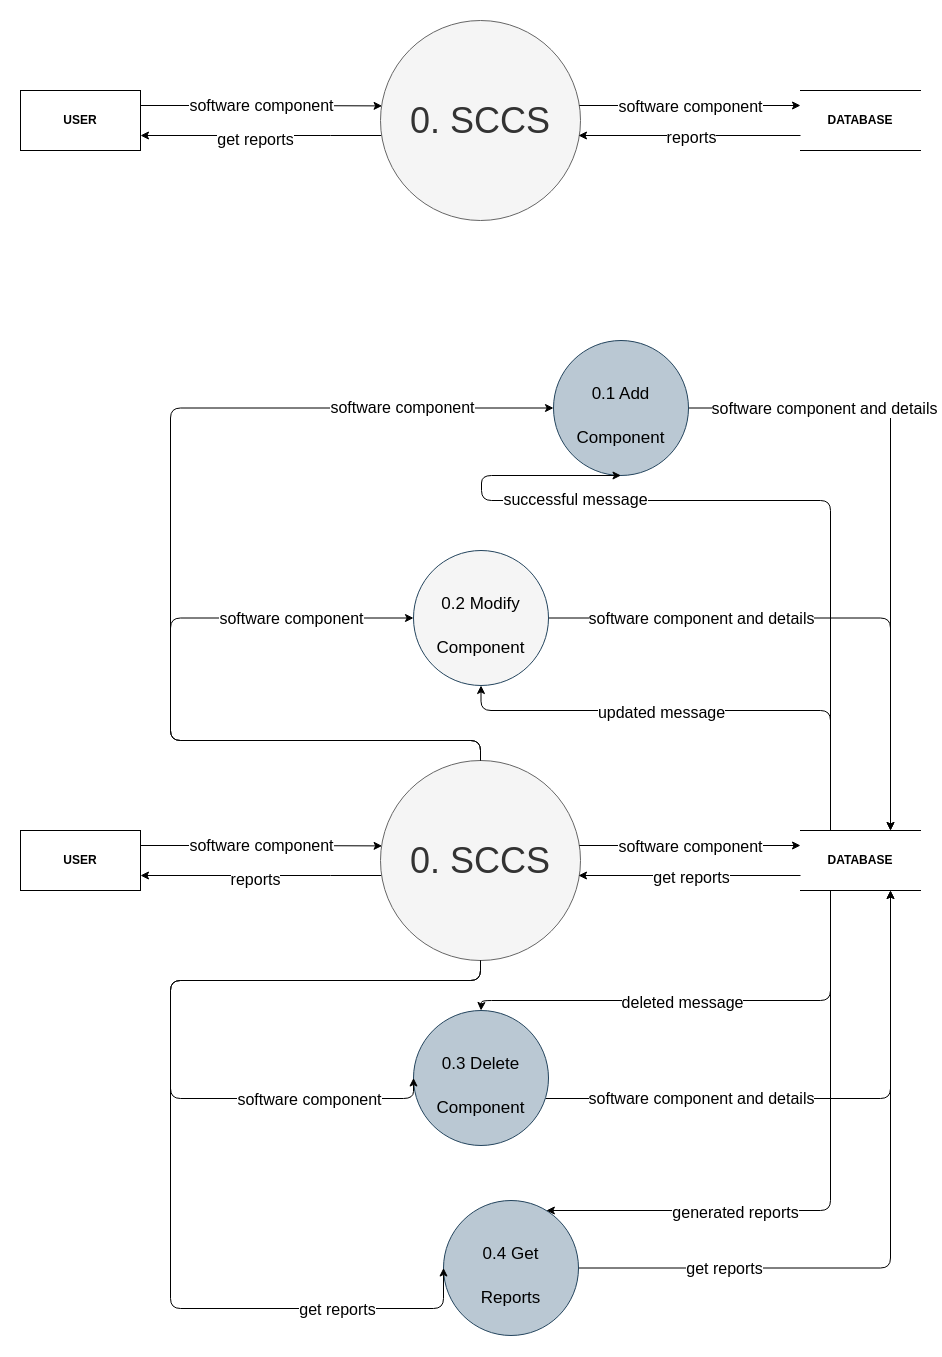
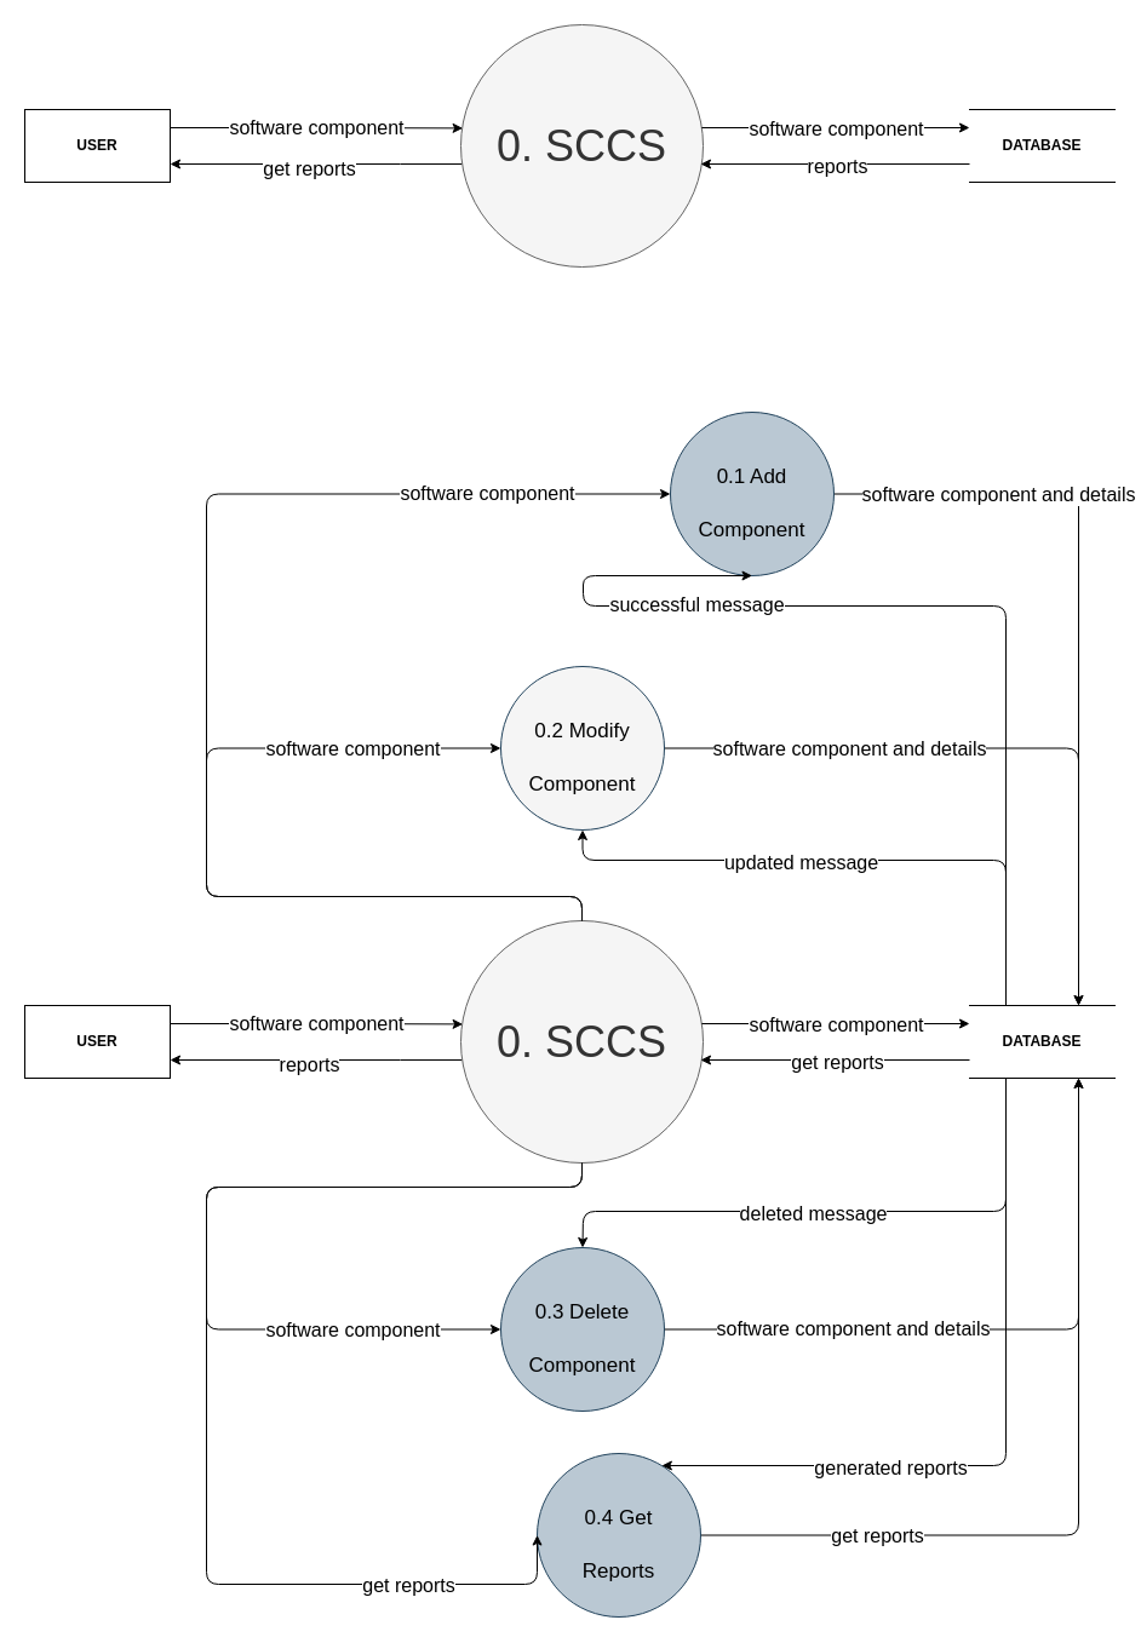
  <mxCell id="0" />
  <mxCell id="1" parent="0" />
  <mxCell id="2" style="edgeStyle=orthogonalEdgeStyle;rounded=1;orthogonalLoop=1;jettySize=auto;html=1;entryX=0.75;entryY=0;entryDx=0;entryDy=0;fontSize=16;" edge="1" parent="1" source="4" target="34"><mxGeometry relative="1" as="geometry"><Array as="points"><mxPoint x="890" y="408" /></Array></mxGeometry></mxCell>
  <mxCell id="3" value="software component and details" style="edgeLabel;html=1;align=center;verticalAlign=middle;resizable=0;points=[];fontSize=16;" vertex="1" connectable="0" parent="2"><mxGeometry x="-0.474" relative="1" as="geometry"><mxPoint x="-29" as="offset" /></mxGeometry></mxCell>
  <mxCell id="4" value="&lt;font style=&quot;font-size: 17px&quot;&gt;0.1 Add Component&lt;/font&gt;" style="ellipse;whiteSpace=wrap;html=1;aspect=fixed;fontSize=36;fillColor=#bac8d3;strokeColor=#23445d;" vertex="1" parent="1"><mxGeometry x="553" y="340" width="135" height="135" as="geometry" /></mxCell>
  <mxCell id="5" style="edgeStyle=orthogonalEdgeStyle;rounded=1;orthogonalLoop=1;jettySize=auto;html=1;entryX=0.75;entryY=0;entryDx=0;entryDy=0;fontSize=16;" edge="1" parent="1" source="7" target="34"><mxGeometry relative="1" as="geometry"><Array as="points"><mxPoint x="890" y="618" /></Array></mxGeometry></mxCell>
  <mxCell id="6" value="software component and details" style="edgeLabel;html=1;align=center;verticalAlign=middle;resizable=0;points=[];fontSize=16;" vertex="1" connectable="0" parent="5"><mxGeometry x="-0.344" y="3" relative="1" as="geometry"><mxPoint x="-30" y="3" as="offset" /></mxGeometry></mxCell>
  <mxCell id="7" value="&lt;font style=&quot;font-size: 17px&quot;&gt;0.2 Modify Component&lt;/font&gt;" style="ellipse;whiteSpace=wrap;html=1;aspect=fixed;fontSize=36;fillColor=#f5f5f5;strokeColor=#23445d;" vertex="1" parent="1"><mxGeometry x="413" y="550" width="135" height="135" as="geometry" /></mxCell>
  <mxCell id="8" value="" style="group" vertex="1" connectable="0" parent="1"><mxGeometry x="20" y="20" width="900" height="200" as="geometry" /></mxCell>
  <mxCell id="9" value="" style="group" vertex="1" connectable="0" parent="8"><mxGeometry width="780" height="200" as="geometry" /></mxCell>
  <mxCell id="10" value="&lt;b&gt;USER&lt;/b&gt;" style="rounded=0;whiteSpace=wrap;html=1;" vertex="1" parent="9"><mxGeometry y="70" width="120" height="60" as="geometry" /></mxCell>
  <mxCell id="11" style="edgeStyle=orthogonalEdgeStyle;rounded=0;orthogonalLoop=1;jettySize=auto;html=1;entryX=1;entryY=0.75;entryDx=0;entryDy=0;fontSize=16;" edge="1" parent="9" source="13" target="10"><mxGeometry relative="1" as="geometry"><Array as="points"><mxPoint x="310" y="115" /><mxPoint x="310" y="115" /></Array></mxGeometry></mxCell>
  <mxCell id="12" value="get reports" style="edgeLabel;html=1;align=center;verticalAlign=middle;resizable=0;points=[];fontSize=16;" vertex="1" connectable="0" parent="11"><mxGeometry x="0.05" y="3" relative="1" as="geometry"><mxPoint as="offset" /></mxGeometry></mxCell>
  <mxCell id="13" value="&lt;font style=&quot;font-size: 36px&quot;&gt;0. SCCS&lt;/font&gt;" style="ellipse;whiteSpace=wrap;html=1;aspect=fixed;direction=south;fillColor=#f5f5f5;fontColor=#333333;strokeColor=#666666;" vertex="1" parent="9"><mxGeometry x="360" width="200" height="200" as="geometry" /></mxCell>
  <mxCell id="14" style="edgeStyle=orthogonalEdgeStyle;rounded=0;orthogonalLoop=1;jettySize=auto;html=1;exitX=1;exitY=0.25;exitDx=0;exitDy=0;fontSize=16;entryX=0.427;entryY=0.992;entryDx=0;entryDy=0;entryPerimeter=0;" edge="1" parent="9" source="10" target="13"><mxGeometry relative="1" as="geometry"><mxPoint x="360" y="135.241" as="targetPoint" /></mxGeometry></mxCell>
  <mxCell id="15" value="software component" style="edgeLabel;html=1;align=center;verticalAlign=middle;resizable=0;points=[];fontSize=16;" vertex="1" connectable="0" parent="14"><mxGeometry x="0.133" y="1" relative="1" as="geometry"><mxPoint x="-16" as="offset" /></mxGeometry></mxCell>
  <mxCell id="16" value="" style="group" vertex="1" connectable="0" parent="8"><mxGeometry x="620" y="70" width="280" height="60" as="geometry" /></mxCell>
  <mxCell id="17" value="&lt;b&gt;DATABASE&lt;/b&gt;" style="shape=partialRectangle;whiteSpace=wrap;html=1;left=0;right=0;fillColor=none;" vertex="1" parent="16"><mxGeometry x="160" width="120" height="60" as="geometry" /></mxCell>
  <mxCell id="18" style="edgeStyle=orthogonalEdgeStyle;rounded=0;orthogonalLoop=1;jettySize=auto;html=1;entryX=0;entryY=0.25;entryDx=0;entryDy=0;fontSize=16;" edge="1" parent="16" source="13" target="17"><mxGeometry relative="1" as="geometry"><Array as="points"><mxPoint y="15" /><mxPoint y="15" /></Array></mxGeometry></mxCell>
  <mxCell id="19" value="software component" style="edgeLabel;html=1;align=center;verticalAlign=middle;resizable=0;points=[];fontSize=16;" vertex="1" connectable="0" parent="18"><mxGeometry x="-0.028" relative="1" as="geometry"><mxPoint x="4" as="offset" /></mxGeometry></mxCell>
  <mxCell id="20" style="edgeStyle=orthogonalEdgeStyle;rounded=0;orthogonalLoop=1;jettySize=auto;html=1;exitX=0;exitY=0.75;exitDx=0;exitDy=0;entryX=0.575;entryY=0.01;entryDx=0;entryDy=0;entryPerimeter=0;fontSize=16;" edge="1" parent="8" source="17" target="13"><mxGeometry relative="1" as="geometry"><Array as="points" /></mxGeometry></mxCell>
  <mxCell id="21" value="reports" style="edgeLabel;html=1;align=center;verticalAlign=middle;resizable=0;points=[];fontSize=16;" vertex="1" connectable="0" parent="20"><mxGeometry x="0.027" y="1" relative="1" as="geometry"><mxPoint x="4" as="offset" /></mxGeometry></mxCell>
  <mxCell id="22" style="edgeStyle=orthogonalEdgeStyle;rounded=1;orthogonalLoop=1;jettySize=auto;html=1;entryX=0.75;entryY=1;entryDx=0;entryDy=0;fontSize=16;" edge="1" parent="1" source="24" target="34"><mxGeometry relative="1" as="geometry"><Array as="points"><mxPoint x="890" y="1098" /></Array></mxGeometry></mxCell>
  <mxCell id="23" value="software component and details" style="edgeLabel;html=1;align=center;verticalAlign=middle;resizable=0;points=[];fontSize=16;" vertex="1" connectable="0" parent="22"><mxGeometry x="-0.435" y="1" relative="1" as="geometry"><mxPoint as="offset" /></mxGeometry></mxCell>
- <mxCell id="24" value="&lt;font style=&quot;font-size: 17px&quot;&gt;0.3 Delete Component&lt;/font&gt;" style="ellipse;whiteSpace=wrap;html=1;aspect=fixed;fontSize=36;fillColor=#bac8d3;strokeColor=#23445d;" vertex="1" parent="1"><mxGeometry x="413" y="1010" width="135" height="135" as="geometry" /></mxCell>
+ <mxCell id="24" value="&lt;font style=&quot;font-size: 17px&quot;&gt;0.3 Delete Component&lt;/font&gt;" style="ellipse;whiteSpace=wrap;html=1;aspect=fixed;fontSize=36;fillColor=#bac8d3;strokeColor=#23445d;" vertex="1" parent="1"><mxGeometry x="413" y="1030" width="135" height="135" as="geometry" /></mxCell>
  <mxCell id="25" value="" style="group" vertex="1" connectable="0" parent="1"><mxGeometry x="20" y="760" width="900" height="200" as="geometry" /></mxCell>
  <mxCell id="26" value="" style="group" vertex="1" connectable="0" parent="25"><mxGeometry width="780" height="200" as="geometry" /></mxCell>
  <mxCell id="27" value="&lt;b&gt;USER&lt;/b&gt;" style="rounded=0;whiteSpace=wrap;html=1;" vertex="1" parent="26"><mxGeometry y="70" width="120" height="60" as="geometry" /></mxCell>
  <mxCell id="28" style="edgeStyle=orthogonalEdgeStyle;rounded=0;orthogonalLoop=1;jettySize=auto;html=1;entryX=1;entryY=0.75;entryDx=0;entryDy=0;fontSize=16;" edge="1" parent="26" source="30" target="27"><mxGeometry relative="1" as="geometry"><Array as="points"><mxPoint x="310" y="115" /><mxPoint x="310" y="115" /></Array></mxGeometry></mxCell>
  <mxCell id="29" value="reports" style="edgeLabel;html=1;align=center;verticalAlign=middle;resizable=0;points=[];fontSize=16;" vertex="1" connectable="0" parent="28"><mxGeometry x="0.05" y="3" relative="1" as="geometry"><mxPoint as="offset" /></mxGeometry></mxCell>
  <mxCell id="30" value="&lt;font style=&quot;font-size: 36px&quot;&gt;0. SCCS&lt;/font&gt;" style="ellipse;whiteSpace=wrap;html=1;aspect=fixed;direction=south;fillColor=#f5f5f5;fontColor=#333333;strokeColor=#666666;" vertex="1" parent="26"><mxGeometry x="360" width="200" height="200" as="geometry" /></mxCell>
  <mxCell id="31" style="edgeStyle=orthogonalEdgeStyle;rounded=0;orthogonalLoop=1;jettySize=auto;html=1;exitX=1;exitY=0.25;exitDx=0;exitDy=0;fontSize=16;entryX=0.427;entryY=0.992;entryDx=0;entryDy=0;entryPerimeter=0;" edge="1" parent="26" source="27" target="30"><mxGeometry relative="1" as="geometry"><mxPoint x="360" y="135.241" as="targetPoint" /></mxGeometry></mxCell>
  <mxCell id="32" value="software component" style="edgeLabel;html=1;align=center;verticalAlign=middle;resizable=0;points=[];fontSize=16;" vertex="1" connectable="0" parent="31"><mxGeometry x="0.133" y="1" relative="1" as="geometry"><mxPoint x="-16" as="offset" /></mxGeometry></mxCell>
  <mxCell id="33" value="" style="group" vertex="1" connectable="0" parent="25"><mxGeometry x="620" y="70" width="280" height="60" as="geometry" /></mxCell>
  <mxCell id="34" value="&lt;b&gt;DATABASE&lt;/b&gt;" style="shape=partialRectangle;whiteSpace=wrap;html=1;left=0;right=0;fillColor=none;" vertex="1" parent="33"><mxGeometry x="160" width="120" height="60" as="geometry" /></mxCell>
  <mxCell id="35" style="edgeStyle=orthogonalEdgeStyle;rounded=0;orthogonalLoop=1;jettySize=auto;html=1;exitX=0;exitY=0.75;exitDx=0;exitDy=0;entryX=0.575;entryY=0.01;entryDx=0;entryDy=0;entryPerimeter=0;fontSize=16;" edge="1" parent="25" source="34" target="30"><mxGeometry relative="1" as="geometry"><Array as="points" /></mxGeometry></mxCell>
  <mxCell id="36" value="get reports" style="edgeLabel;html=1;align=center;verticalAlign=middle;resizable=0;points=[];fontSize=16;" vertex="1" connectable="0" parent="35"><mxGeometry x="0.027" y="1" relative="1" as="geometry"><mxPoint x="4" as="offset" /></mxGeometry></mxCell>
  <mxCell id="37" style="edgeStyle=orthogonalEdgeStyle;rounded=0;orthogonalLoop=1;jettySize=auto;html=1;entryX=0;entryY=0.25;entryDx=0;entryDy=0;fontSize=16;" edge="1" parent="25" source="30" target="34"><mxGeometry relative="1" as="geometry"><Array as="points"><mxPoint x="620" y="85" /><mxPoint x="620" y="85" /></Array></mxGeometry></mxCell>
  <mxCell id="38" value="software component" style="edgeLabel;html=1;align=center;verticalAlign=middle;resizable=0;points=[];fontSize=16;" vertex="1" connectable="0" parent="37"><mxGeometry x="-0.028" relative="1" as="geometry"><mxPoint x="4" as="offset" /></mxGeometry></mxCell>
  <mxCell id="39" style="edgeStyle=orthogonalEdgeStyle;orthogonalLoop=1;jettySize=auto;html=1;entryX=0;entryY=0.5;entryDx=0;entryDy=0;fontSize=16;rounded=1;" edge="1" parent="1" source="30" target="7"><mxGeometry relative="1" as="geometry"><Array as="points"><mxPoint x="480" y="740" /><mxPoint x="170" y="740" /><mxPoint x="170" y="618" /></Array></mxGeometry></mxCell>
  <mxCell id="40" value="software component" style="edgeLabel;html=1;align=center;verticalAlign=middle;resizable=0;points=[];fontSize=16;" vertex="1" connectable="0" parent="39"><mxGeometry x="0.687" y="-2" relative="1" as="geometry"><mxPoint x="-14" y="-2" as="offset" /></mxGeometry></mxCell>
  <mxCell id="41" style="edgeStyle=orthogonalEdgeStyle;rounded=1;orthogonalLoop=1;jettySize=auto;html=1;entryX=0;entryY=0.5;entryDx=0;entryDy=0;fontSize=16;" edge="1" parent="1" source="30" target="4"><mxGeometry relative="1" as="geometry"><Array as="points"><mxPoint x="480" y="740" /><mxPoint x="170" y="740" /><mxPoint x="170" y="408" /></Array></mxGeometry></mxCell>
  <mxCell id="42" value="software component" style="edgeLabel;html=1;align=center;verticalAlign=middle;resizable=0;points=[];fontSize=16;" vertex="1" connectable="0" parent="41"><mxGeometry x="0.71" y="1" relative="1" as="geometry"><mxPoint as="offset" /></mxGeometry></mxCell>
  <mxCell id="43" style="edgeStyle=orthogonalEdgeStyle;rounded=1;orthogonalLoop=1;jettySize=auto;html=1;entryX=0;entryY=0.5;entryDx=0;entryDy=0;fontSize=16;" edge="1" parent="1" source="30" target="24"><mxGeometry relative="1" as="geometry"><Array as="points"><mxPoint x="480" y="980" /><mxPoint x="170" y="980" /><mxPoint x="170" y="1098" /></Array></mxGeometry></mxCell>
  <mxCell id="44" value="software component" style="edgeLabel;html=1;align=center;verticalAlign=middle;resizable=0;points=[];fontSize=16;" vertex="1" connectable="0" parent="43"><mxGeometry x="0.694" y="1" relative="1" as="geometry"><mxPoint x="-17" y="1" as="offset" /></mxGeometry></mxCell>
  <mxCell id="45" style="edgeStyle=orthogonalEdgeStyle;rounded=1;orthogonalLoop=1;jettySize=auto;html=1;exitX=0.25;exitY=0;exitDx=0;exitDy=0;entryX=0.5;entryY=1;entryDx=0;entryDy=0;fontSize=16;" edge="1" parent="1" source="34" target="7"><mxGeometry relative="1" as="geometry"><Array as="points"><mxPoint x="830" y="710" /><mxPoint x="481" y="710" /></Array></mxGeometry></mxCell>
  <mxCell id="46" value="updated message" style="edgeLabel;html=1;align=center;verticalAlign=middle;resizable=0;points=[];fontSize=16;" vertex="1" connectable="0" parent="45"><mxGeometry x="0.234" y="1" relative="1" as="geometry"><mxPoint x="15" as="offset" /></mxGeometry></mxCell>
  <mxCell id="47" style="edgeStyle=orthogonalEdgeStyle;rounded=1;orthogonalLoop=1;jettySize=auto;html=1;exitX=0.25;exitY=0;exitDx=0;exitDy=0;entryX=0.5;entryY=1;entryDx=0;entryDy=0;fontSize=16;" edge="1" parent="1" source="34" target="4"><mxGeometry relative="1" as="geometry"><Array as="points"><mxPoint x="830" y="500" /><mxPoint x="481" y="500" /></Array></mxGeometry></mxCell>
  <mxCell id="48" value="successful message" style="edgeLabel;html=1;align=center;verticalAlign=middle;resizable=0;points=[];fontSize=16;" vertex="1" connectable="0" parent="47"><mxGeometry x="0.389" y="-2" relative="1" as="geometry"><mxPoint as="offset" /></mxGeometry></mxCell>
  <mxCell id="49" style="edgeStyle=orthogonalEdgeStyle;rounded=1;orthogonalLoop=1;jettySize=auto;html=1;exitX=0.25;exitY=1;exitDx=0;exitDy=0;fontSize=16;" edge="1" parent="1" source="34" target="24"><mxGeometry relative="1" as="geometry"><Array as="points"><mxPoint x="830" y="1000" /><mxPoint x="481" y="1000" /></Array></mxGeometry></mxCell>
  <mxCell id="50" value="deleted message" style="edgeLabel;html=1;align=center;verticalAlign=middle;resizable=0;points=[];fontSize=16;" vertex="1" connectable="0" parent="49"><mxGeometry x="0.104" y="1" relative="1" as="geometry"><mxPoint as="offset" /></mxGeometry></mxCell>
  <mxCell id="51" style="edgeStyle=orthogonalEdgeStyle;rounded=1;orthogonalLoop=1;jettySize=auto;html=1;entryX=0.75;entryY=1;entryDx=0;entryDy=0;fontSize=16;" edge="1" parent="1" source="53" target="34"><mxGeometry relative="1" as="geometry" /></mxCell>
  <mxCell id="52" value="get reports" style="edgeLabel;html=1;align=center;verticalAlign=middle;resizable=0;points=[];fontSize=16;" vertex="1" connectable="0" parent="51"><mxGeometry x="-0.578" relative="1" as="geometry"><mxPoint as="offset" /></mxGeometry></mxCell>
  <mxCell id="53" value="&lt;font style=&quot;font-size: 17px&quot;&gt;0.4 Get &lt;br&gt;Reports&lt;/font&gt;" style="ellipse;whiteSpace=wrap;html=1;aspect=fixed;fontSize=36;fillColor=#bac8d3;strokeColor=#23445d;" vertex="1" parent="1"><mxGeometry x="443" y="1200" width="135" height="135" as="geometry" /></mxCell>
  <mxCell id="54" style="edgeStyle=orthogonalEdgeStyle;rounded=1;orthogonalLoop=1;jettySize=auto;html=1;entryX=0;entryY=0.5;entryDx=0;entryDy=0;fontSize=16;" edge="1" parent="1" source="30" target="53"><mxGeometry relative="1" as="geometry"><Array as="points"><mxPoint x="480" y="980" /><mxPoint x="170" y="980" /><mxPoint x="170" y="1308" /></Array></mxGeometry></mxCell>
  <mxCell id="55" value="get reports" style="edgeLabel;html=1;align=center;verticalAlign=middle;resizable=0;points=[];fontSize=16;" vertex="1" connectable="0" parent="54"><mxGeometry x="0.697" relative="1" as="geometry"><mxPoint as="offset" /></mxGeometry></mxCell>
  <mxCell id="56" style="edgeStyle=orthogonalEdgeStyle;rounded=1;orthogonalLoop=1;jettySize=auto;html=1;exitX=0.25;exitY=1;exitDx=0;exitDy=0;fontSize=16;" edge="1" parent="1" source="34" target="53"><mxGeometry relative="1" as="geometry"><Array as="points"><mxPoint x="830" y="1210" /><mxPoint x="481" y="1210" /></Array></mxGeometry></mxCell>
  <mxCell id="57" value="generated reports" style="edgeLabel;html=1;align=center;verticalAlign=middle;resizable=0;points=[];fontSize=16;" vertex="1" connectable="0" parent="56"><mxGeometry x="0.354" y="1" relative="1" as="geometry"><mxPoint x="-7" as="offset" /></mxGeometry></mxCell>
